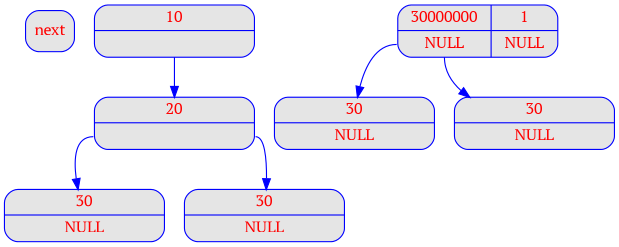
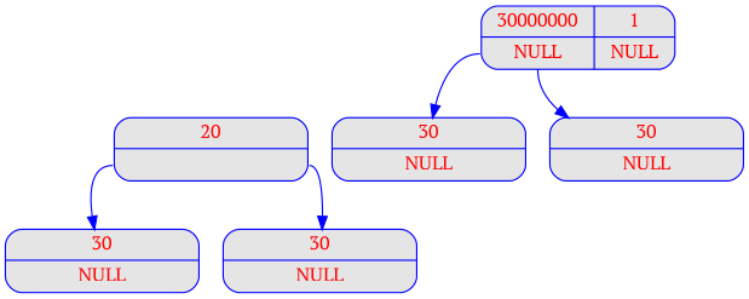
  digraph {
    fontname="PT Serif"
    rankdir=TB
    node [color=blue fillcolor=grey90 fontcolor=red fontname="PT Serif" fontsize=14 shape=record style="rounded, filled"]
    edge [color=blue fontname="PT Serif" tailport=next]
-   next [width=0.5]
-   n2 [label="{<elt> 10  | <next> }" width=2]
    n3 [label="{<elt> 20  | <next> }" width=2]
    n4 [label="{<elt> 30  | <next> NULL }" width=2]
    n5 [label="{<elt> 30  | <next> NULL }" width=2]
    n6 [label="{<elt> 30000000  | <next> NULL}|{<> 1 | <next> NULL}" width=2]
    n7 [label="{<elt> 30  | <next> NULL }" width=2]
    n8 [label="{<elt> 30  | <next> NULL }" width=2]
-   n2 -> n3
    n3 -> n4
    n3 -> n5
    n6 -> n7
    n6 -> n8
  }
